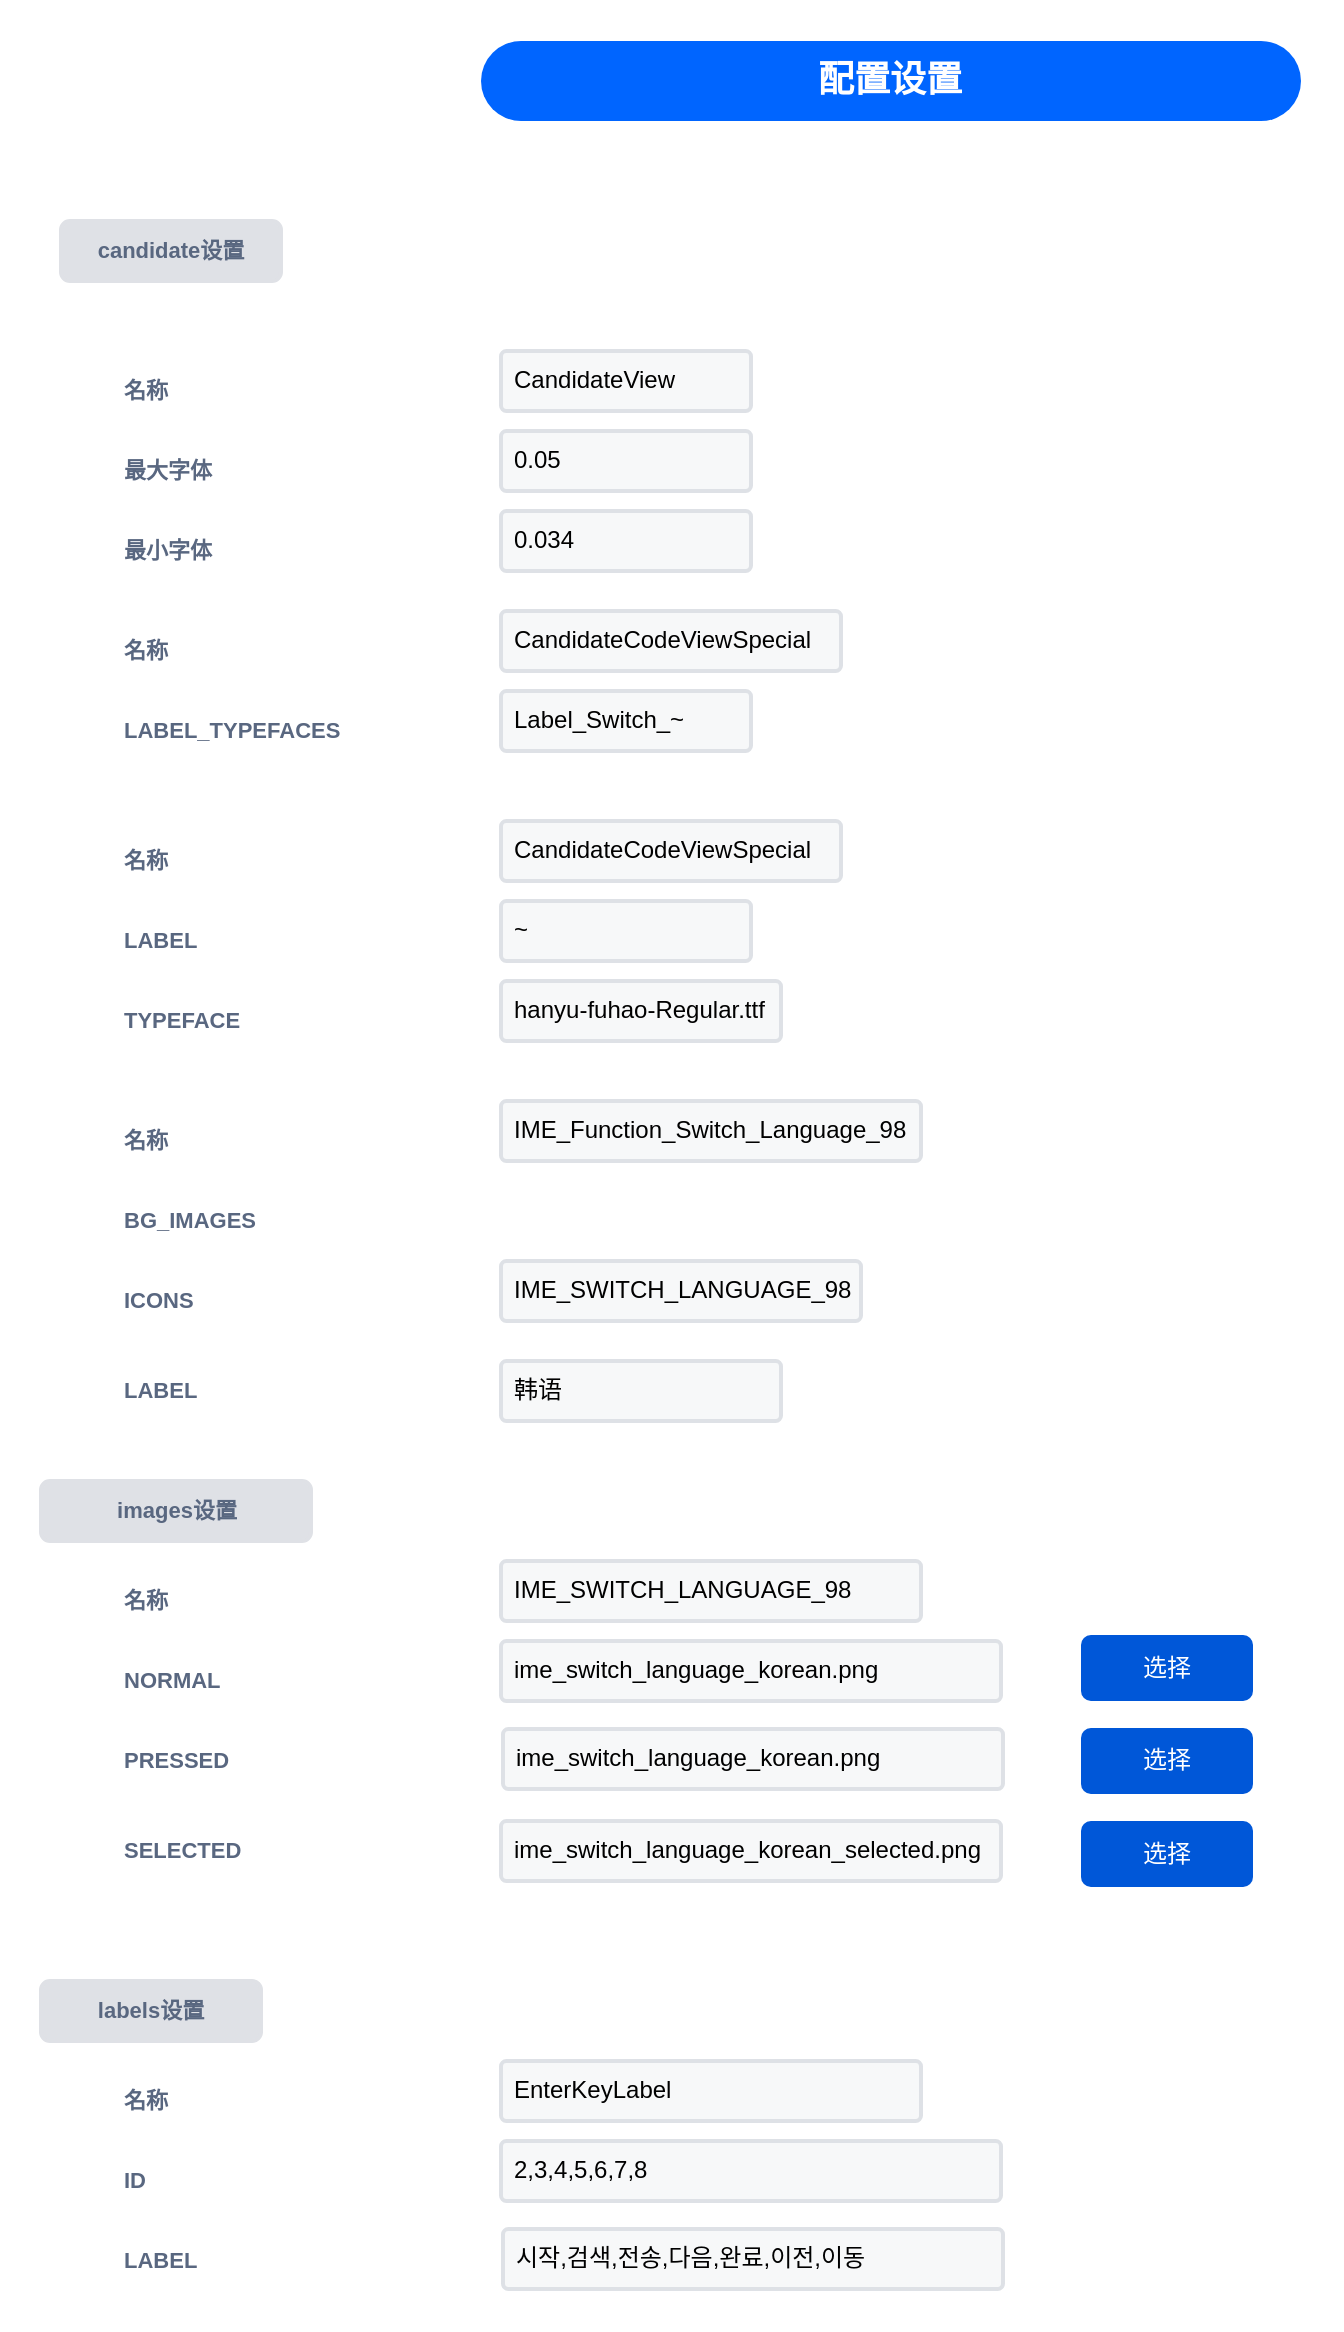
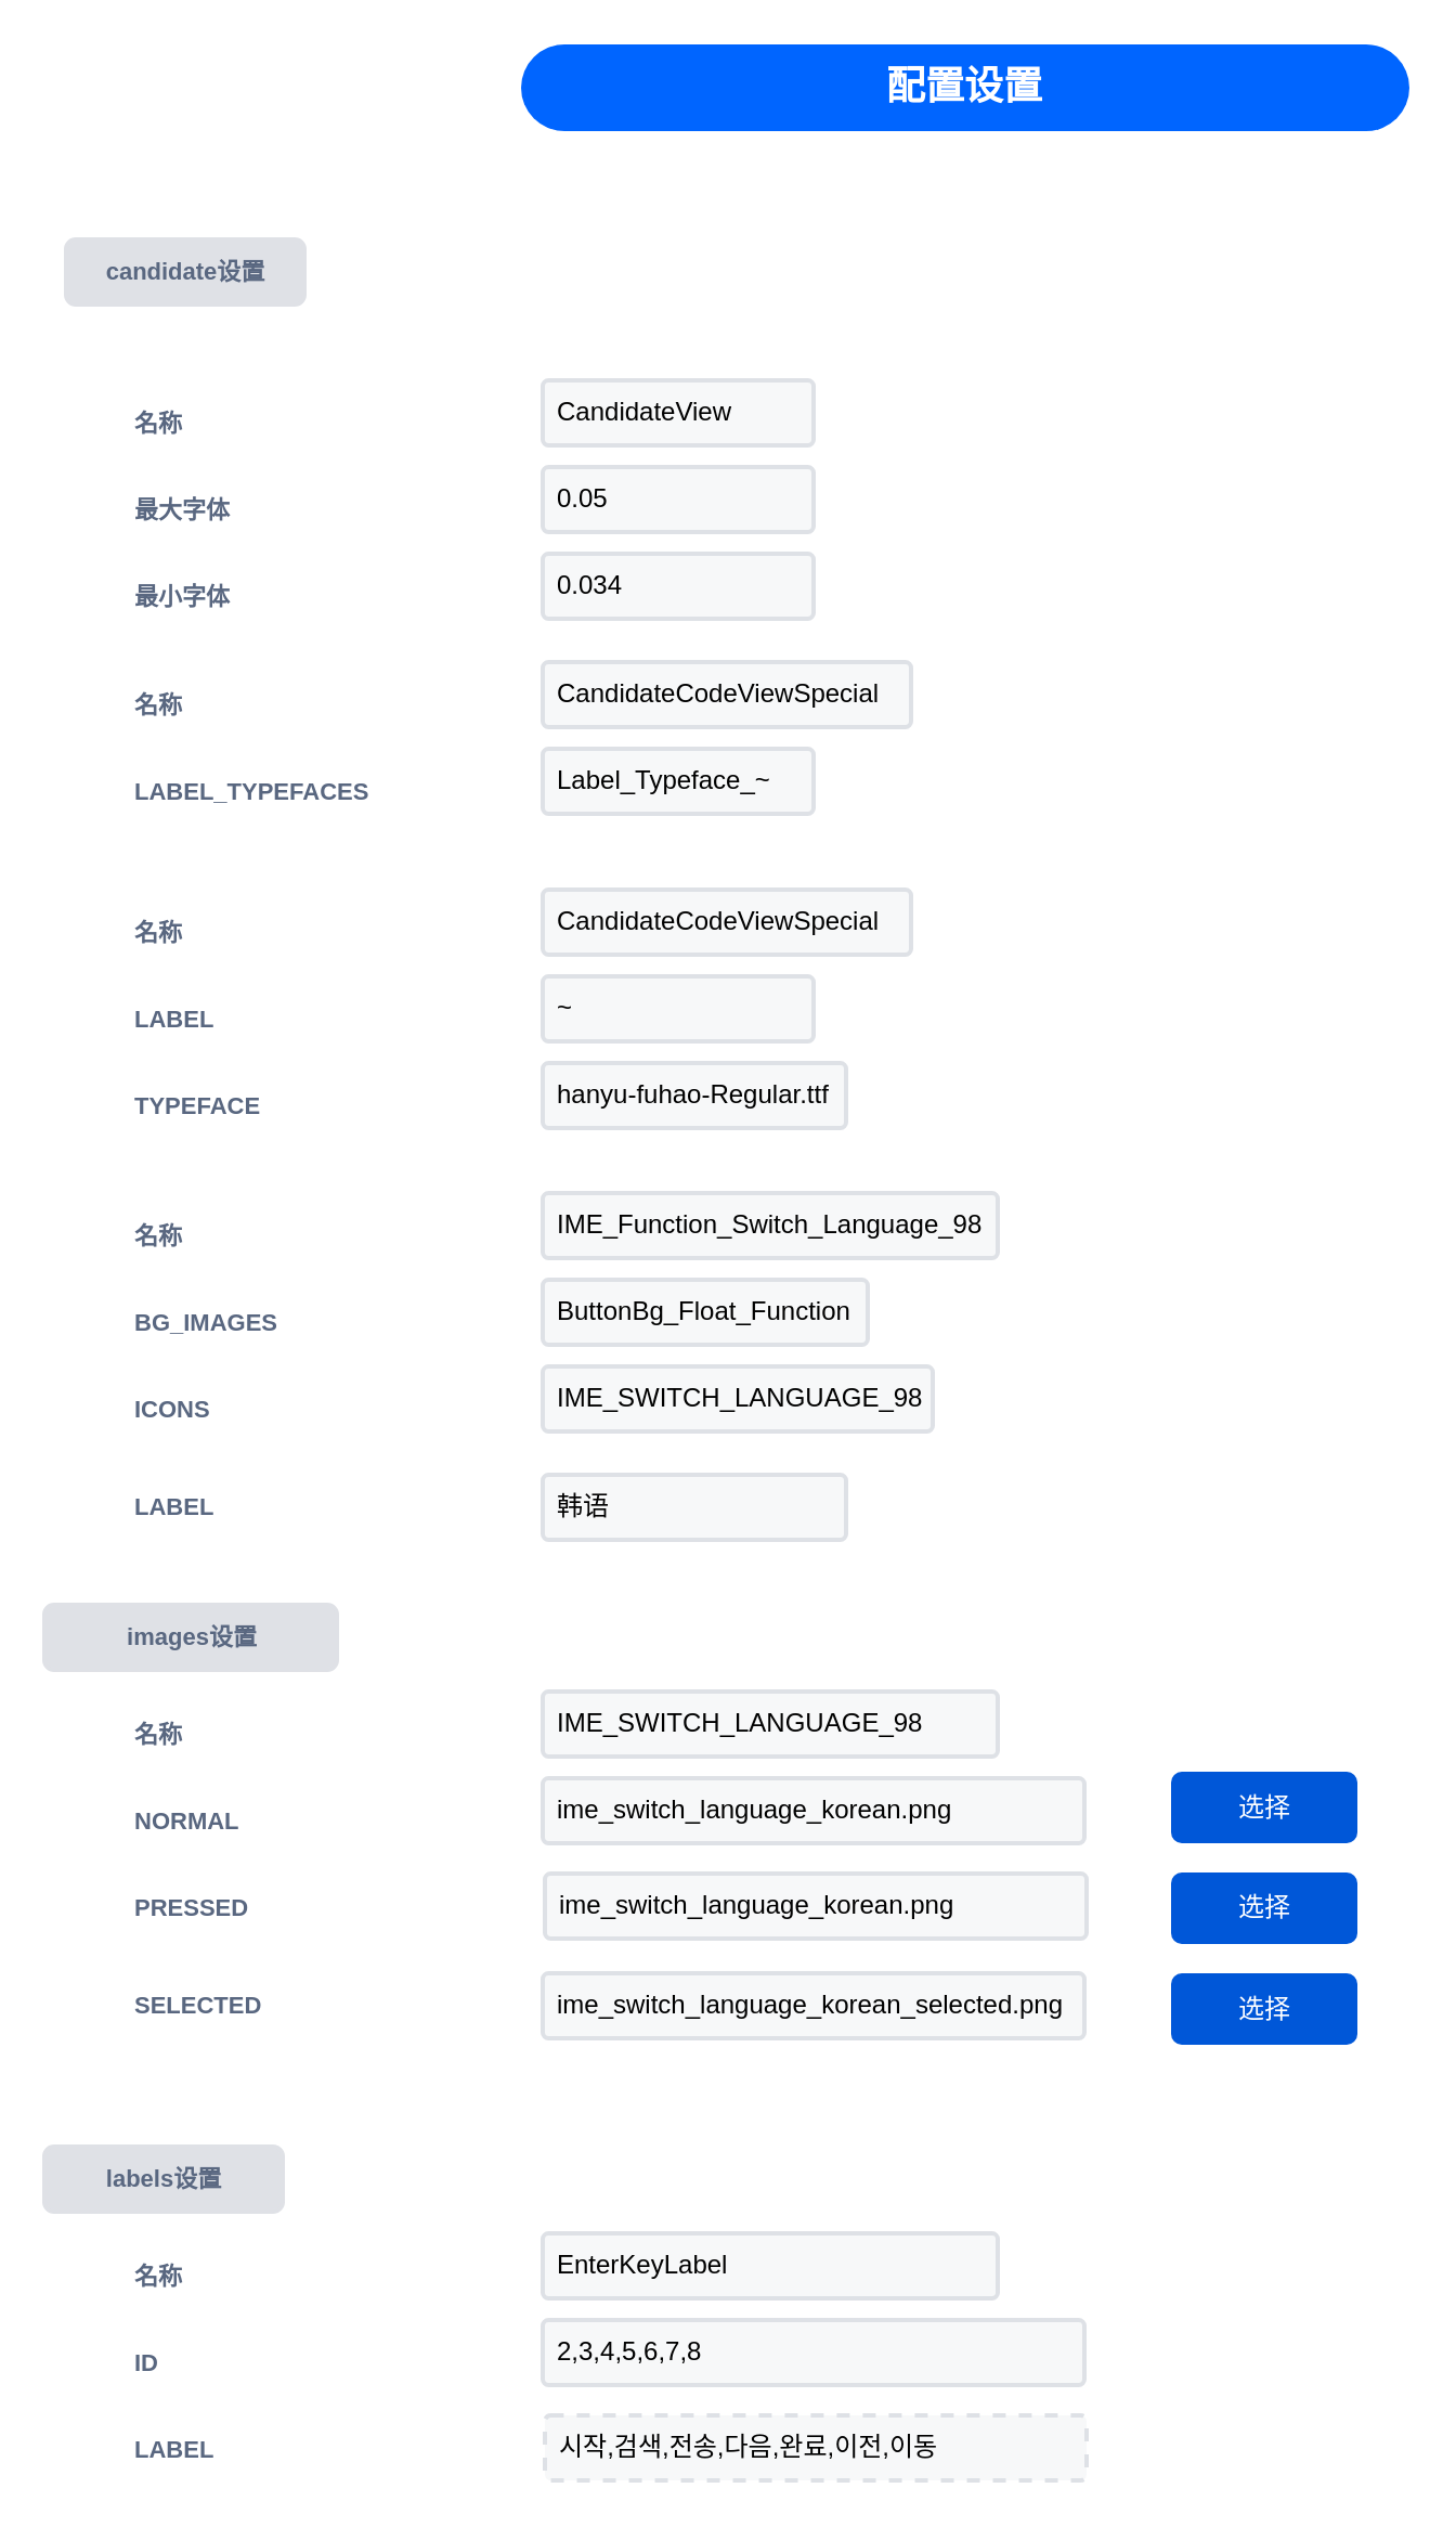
  <mxCell id="0" />
  <mxCell id="1" parent="0" />
  <mxCell id="2" value="配置设置" style="rounded=1;fillColor=#0065FF;strokeColor=none;html=1;fontColor=#ffffff;align=center;verticalAlign=middle;whiteSpace=wrap;fontSize=18;fontStyle=1;arcSize=50" vertex="1" parent="1"><mxGeometry x="240" y="20" width="410" height="40" as="geometry" /></mxCell>
  <mxCell id="3" value="&lt;span style=&quot;color: rgb(89 , 103 , 128) ; font-size: 11px ; text-align: left&quot;&gt;candidate设置&lt;/span&gt;" style="dashed=0;html=1;rounded=1;fillColor=#DFE1E6;strokeColor=#DFE1E6;fontSize=12;align=center;fontStyle=1;strokeWidth=2;fontColor=#42526E" vertex="1" parent="1"><mxGeometry x="30" y="110" width="110" height="30" as="geometry" /></mxCell>
  <mxCell id="4" value="CandidateView" style="rounded=1;arcSize=9;fillColor=#F7F8F9;align=left;spacingLeft=5;strokeColor=#DEE1E6;html=1;strokeWidth=2;fontSize=12" vertex="1" parent="1"><mxGeometry x="250" y="175" width="125" height="30" as="geometry" /></mxCell>
  <mxCell id="5" value="名称" style="fillColor=none;strokeColor=none;html=1;fontSize=11;fontStyle=0;align=left;fontColor=#596780;fontStyle=1;fontSize=11" vertex="1" parent="1"><mxGeometry x="60" y="185" width="60" height="20" as="geometry" /></mxCell>
  <mxCell id="6" value="0.05" style="rounded=1;arcSize=9;fillColor=#F7F8F9;align=left;spacingLeft=5;strokeColor=#DEE1E6;html=1;strokeWidth=2;fontSize=12" vertex="1" parent="1"><mxGeometry x="250" y="215" width="125" height="30" as="geometry" /></mxCell>
  <mxCell id="7" value="最大字体" style="fillColor=none;strokeColor=none;html=1;fontSize=11;fontStyle=0;align=left;fontColor=#596780;fontStyle=1;fontSize=11" vertex="1" parent="1"><mxGeometry x="60" y="225" width="60" height="20" as="geometry" /></mxCell>
  <mxCell id="8" value="0.034" style="rounded=1;arcSize=9;fillColor=#F7F8F9;align=left;spacingLeft=5;strokeColor=#DEE1E6;html=1;strokeWidth=2;fontSize=12" vertex="1" parent="1"><mxGeometry x="250" y="255" width="125" height="30" as="geometry" /></mxCell>
  <mxCell id="9" value="最小字体" style="fillColor=none;strokeColor=none;html=1;fontSize=11;fontStyle=0;align=left;fontColor=#596780;fontStyle=1;fontSize=11" vertex="1" parent="1"><mxGeometry x="60" y="265" width="60" height="20" as="geometry" /></mxCell>
  <mxCell id="10" value="CandidateCodeViewSpecial" style="rounded=1;arcSize=9;fillColor=#F7F8F9;align=left;spacingLeft=5;strokeColor=#DEE1E6;html=1;strokeWidth=2;fontSize=12" vertex="1" parent="1"><mxGeometry x="250" y="305" width="170" height="30" as="geometry" /></mxCell>
  <mxCell id="11" value="名称" style="fillColor=none;strokeColor=none;html=1;fontSize=11;fontStyle=0;align=left;fontColor=#596780;fontStyle=1;fontSize=11" vertex="1" parent="1"><mxGeometry x="60" y="315" width="60" height="20" as="geometry" /></mxCell>
- <mxCell id="12" value="Label_Switch_~" style="rounded=1;arcSize=9;fillColor=#F7F8F9;align=left;spacingLeft=5;strokeColor=#DEE1E6;html=1;strokeWidth=2;fontSize=12" vertex="1" parent="1"><mxGeometry x="250" y="345" width="125" height="30" as="geometry" /></mxCell>
+ <mxCell id="12" value="Label_Typeface_~" style="rounded=1;arcSize=9;fillColor=#F7F8F9;align=left;spacingLeft=5;strokeColor=#DEE1E6;html=1;strokeWidth=2;fontSize=12" vertex="1" parent="1"><mxGeometry x="250" y="345" width="125" height="30" as="geometry" /></mxCell>
  <mxCell id="13" value="LABEL_TYPEFACES" style="fillColor=none;strokeColor=none;html=1;fontSize=11;fontStyle=0;align=left;fontColor=#596780;fontStyle=1;fontSize=11" vertex="1" parent="1"><mxGeometry x="60" y="355" width="60" height="20" as="geometry" /></mxCell>
  <mxCell id="14" value="CandidateCodeViewSpecial" style="rounded=1;arcSize=9;fillColor=#F7F8F9;align=left;spacingLeft=5;strokeColor=#DEE1E6;html=1;strokeWidth=2;fontSize=12" vertex="1" parent="1"><mxGeometry x="250" y="410" width="170" height="30" as="geometry" /></mxCell>
  <mxCell id="15" value="名称" style="fillColor=none;strokeColor=none;html=1;fontSize=11;fontStyle=0;align=left;fontColor=#596780;fontStyle=1;fontSize=11" vertex="1" parent="1"><mxGeometry x="60" y="420" width="60" height="20" as="geometry" /></mxCell>
  <mxCell id="16" value="~" style="rounded=1;arcSize=9;fillColor=#F7F8F9;align=left;spacingLeft=5;strokeColor=#DEE1E6;html=1;strokeWidth=2;fontSize=12" vertex="1" parent="1"><mxGeometry x="250" y="450" width="125" height="30" as="geometry" /></mxCell>
  <mxCell id="17" value="LABEL" style="fillColor=none;strokeColor=none;html=1;fontSize=11;fontStyle=0;align=left;fontColor=#596780;fontStyle=1;fontSize=11" vertex="1" parent="1"><mxGeometry x="60" y="460" width="60" height="20" as="geometry" /></mxCell>
  <mxCell id="18" value="hanyu-fuhao-Regular.ttf" style="rounded=1;arcSize=9;fillColor=#F7F8F9;align=left;spacingLeft=5;strokeColor=#DEE1E6;html=1;strokeWidth=2;fontSize=12" vertex="1" parent="1"><mxGeometry x="250" y="490" width="140" height="30" as="geometry" /></mxCell>
  <mxCell id="19" value="TYPEFACE" style="fillColor=none;strokeColor=none;html=1;fontSize=11;fontStyle=0;align=left;fontColor=#596780;fontStyle=1;fontSize=11" vertex="1" parent="1"><mxGeometry x="60" y="500" width="60" height="20" as="geometry" /></mxCell>
  <mxCell id="20" value="IME_Function_Switch_Language_98" style="rounded=1;arcSize=9;fillColor=#F7F8F9;align=left;spacingLeft=5;strokeColor=#DEE1E6;html=1;strokeWidth=2;fontSize=12" vertex="1" parent="1"><mxGeometry x="250" y="550" width="210" height="30" as="geometry" /></mxCell>
  <mxCell id="21" value="名称" style="fillColor=none;strokeColor=none;html=1;fontSize=11;fontStyle=0;align=left;fontColor=#596780;fontStyle=1;fontSize=11" vertex="1" parent="1"><mxGeometry x="60" y="560" width="60" height="20" as="geometry" /></mxCell>
+ <mxCell id="22" value="ButtonBg_Float_Function" style="rounded=1;arcSize=9;fillColor=#F7F8F9;align=left;spacingLeft=5;strokeColor=#DEE1E6;html=1;strokeWidth=2;fontSize=12" vertex="1" parent="1"><mxGeometry x="250" y="590" width="150" height="30" as="geometry" /></mxCell>
  <mxCell id="23" value="BG_IMAGES" style="fillColor=none;strokeColor=none;html=1;fontSize=11;fontStyle=0;align=left;fontColor=#596780;fontStyle=1;fontSize=11" vertex="1" parent="1"><mxGeometry x="60" y="600" width="60" height="20" as="geometry" /></mxCell>
  <mxCell id="24" value="IME_SWITCH_LANGUAGE_98" style="rounded=1;arcSize=9;fillColor=#F7F8F9;align=left;spacingLeft=5;strokeColor=#DEE1E6;html=1;strokeWidth=2;fontSize=12" vertex="1" parent="1"><mxGeometry x="250" y="630" width="180" height="30" as="geometry" /></mxCell>
  <mxCell id="25" value="ICONS" style="fillColor=none;strokeColor=none;html=1;fontSize=11;fontStyle=0;align=left;fontColor=#596780;fontStyle=1;fontSize=11" vertex="1" parent="1"><mxGeometry x="60" y="640" width="60" height="20" as="geometry" /></mxCell>
  <mxCell id="26" value="韩语" style="rounded=1;arcSize=9;fillColor=#F7F8F9;align=left;spacingLeft=5;strokeColor=#DEE1E6;html=1;strokeWidth=2;fontSize=12" vertex="1" parent="1"><mxGeometry x="250" y="680" width="140" height="30" as="geometry" /></mxCell>
  <mxCell id="27" value="LABEL" style="fillColor=none;strokeColor=none;html=1;fontSize=11;fontStyle=0;align=left;fontColor=#596780;fontStyle=1;fontSize=11" vertex="1" parent="1"><mxGeometry x="60" y="685" width="60" height="20" as="geometry" /></mxCell>
  <mxCell id="28" value="&lt;div style=&quot;text-align: left&quot;&gt;&lt;font color=&quot;#596780&quot;&gt;&lt;span style=&quot;font-size: 11px&quot;&gt;images设置&lt;/span&gt;&lt;/font&gt;&lt;/div&gt;" style="dashed=0;html=1;rounded=1;fillColor=#DFE1E6;strokeColor=#DFE1E6;fontSize=12;align=center;fontStyle=1;strokeWidth=2;fontColor=#42526E" vertex="1" parent="1"><mxGeometry x="20" y="740" width="135" height="30" as="geometry" /></mxCell>
  <mxCell id="29" value="IME_SWITCH_LANGUAGE_98" style="rounded=1;arcSize=9;fillColor=#F7F8F9;align=left;spacingLeft=5;strokeColor=#DEE1E6;html=1;strokeWidth=2;fontSize=12" vertex="1" parent="1"><mxGeometry x="250" y="780" width="210" height="30" as="geometry" /></mxCell>
  <mxCell id="30" value="名称" style="fillColor=none;strokeColor=none;html=1;fontSize=11;fontStyle=0;align=left;fontColor=#596780;fontStyle=1;fontSize=11" vertex="1" parent="1"><mxGeometry x="60" y="790" width="60" height="20" as="geometry" /></mxCell>
  <mxCell id="31" value="ime_switch_language_korean.png" style="rounded=1;arcSize=9;fillColor=#F7F8F9;align=left;spacingLeft=5;strokeColor=#DEE1E6;html=1;strokeWidth=2;fontSize=12" vertex="1" parent="1"><mxGeometry x="250" y="820" width="250" height="30" as="geometry" /></mxCell>
  <mxCell id="32" value="NORMAL" style="fillColor=none;strokeColor=none;html=1;fontSize=11;fontStyle=0;align=left;fontColor=#596780;fontStyle=1;fontSize=11" vertex="1" parent="1"><mxGeometry x="60" y="830" width="60" height="20" as="geometry" /></mxCell>
  <mxCell id="33" value="ime_switch_language_korean.png" style="rounded=1;arcSize=9;fillColor=#F7F8F9;align=left;spacingLeft=5;strokeColor=#DEE1E6;html=1;strokeWidth=2;fontSize=12" vertex="1" parent="1"><mxGeometry x="251" y="864" width="250" height="30" as="geometry" /></mxCell>
  <mxCell id="34" value="PRESSED" style="fillColor=none;strokeColor=none;html=1;fontSize=11;fontStyle=0;align=left;fontColor=#596780;fontStyle=1;fontSize=11" vertex="1" parent="1"><mxGeometry x="60" y="870" width="60" height="20" as="geometry" /></mxCell>
  <mxCell id="35" value="ime_switch_language_korean_selected.png" style="rounded=1;arcSize=9;fillColor=#F7F8F9;align=left;spacingLeft=5;strokeColor=#DEE1E6;html=1;strokeWidth=2;fontSize=12" vertex="1" parent="1"><mxGeometry x="250" y="910" width="250" height="30" as="geometry" /></mxCell>
  <mxCell id="36" value="SELECTED" style="fillColor=none;strokeColor=none;html=1;fontSize=11;fontStyle=0;align=left;fontColor=#596780;fontStyle=1;fontSize=11" vertex="1" parent="1"><mxGeometry x="60" y="915" width="60" height="20" as="geometry" /></mxCell>
  <mxCell id="37" value="选择" style="rounded=1;fillColor=#0057D8;align=center;strokeColor=none;html=1;fontColor=#ffffff;fontSize=12" vertex="1" parent="1"><mxGeometry x="540" y="817" width="86" height="33" as="geometry" /></mxCell>
  <mxCell id="38" value="选择" style="rounded=1;fillColor=#0057D8;align=center;strokeColor=none;html=1;fontColor=#ffffff;fontSize=12" vertex="1" parent="1"><mxGeometry x="540" y="863.5" width="86" height="33" as="geometry" /></mxCell>
  <mxCell id="39" value="选择" style="rounded=1;fillColor=#0057D8;align=center;strokeColor=none;html=1;fontColor=#ffffff;fontSize=12" vertex="1" parent="1"><mxGeometry x="540" y="910" width="86" height="33" as="geometry" /></mxCell>
  <mxCell id="40" value="&lt;div style=&quot;text-align: left&quot;&gt;&lt;font color=&quot;#596780&quot;&gt;&lt;span style=&quot;font-size: 11px&quot;&gt;labels设置&lt;/span&gt;&lt;/font&gt;&lt;/div&gt;" style="dashed=0;html=1;rounded=1;fillColor=#DFE1E6;strokeColor=#DFE1E6;fontSize=12;align=center;fontStyle=1;strokeWidth=2;fontColor=#42526E" vertex="1" parent="1"><mxGeometry x="20" y="990" width="110" height="30" as="geometry" /></mxCell>
  <mxCell id="41" value="EnterKeyLabel" style="rounded=1;arcSize=9;fillColor=#F7F8F9;align=left;spacingLeft=5;strokeColor=#DEE1E6;html=1;strokeWidth=2;fontSize=12" vertex="1" parent="1"><mxGeometry x="250" y="1030" width="210" height="30" as="geometry" /></mxCell>
  <mxCell id="42" value="名称" style="fillColor=none;strokeColor=none;html=1;fontSize=11;fontStyle=0;align=left;fontColor=#596780;fontStyle=1;fontSize=11" vertex="1" parent="1"><mxGeometry x="60" y="1040" width="60" height="20" as="geometry" /></mxCell>
  <mxCell id="43" value="2,3,4,5,6,7,8" style="rounded=1;arcSize=9;fillColor=#F7F8F9;align=left;spacingLeft=5;strokeColor=#DEE1E6;html=1;strokeWidth=2;fontSize=12" vertex="1" parent="1"><mxGeometry x="250" y="1070" width="250" height="30" as="geometry" /></mxCell>
  <mxCell id="44" value="ID" style="fillColor=none;strokeColor=none;html=1;fontSize=11;fontStyle=0;align=left;fontColor=#596780;fontStyle=1;fontSize=11" vertex="1" parent="1"><mxGeometry x="60" y="1080" width="60" height="20" as="geometry" /></mxCell>
- <mxCell id="45" value="시작,검색,전송,다음,완료,이전,이동" style="rounded=1;arcSize=9;fillColor=#F7F8F9;align=left;spacingLeft=5;strokeColor=#DEE1E6;html=1;strokeWidth=2;fontSize=12" vertex="1" parent="1"><mxGeometry x="251" y="1114" width="250" height="30" as="geometry" /></mxCell>
+ <mxCell id="45" value="시작,검색,전송,다음,완료,이전,이동" style="rounded=1;arcSize=9;fillColor=#F7F8F9;align=left;spacingLeft=5;strokeColor=#DEE1E6;html=1;strokeWidth=2;fontSize=12;dashed=1;" vertex="1" parent="1"><mxGeometry x="251" y="1114" width="250" height="30" as="geometry" /></mxCell>
  <mxCell id="46" value="LABEL" style="fillColor=none;strokeColor=none;html=1;fontSize=11;fontStyle=0;align=left;fontColor=#596780;fontStyle=1;fontSize=11" vertex="1" parent="1"><mxGeometry x="60" y="1120" width="60" height="20" as="geometry" /></mxCell>
